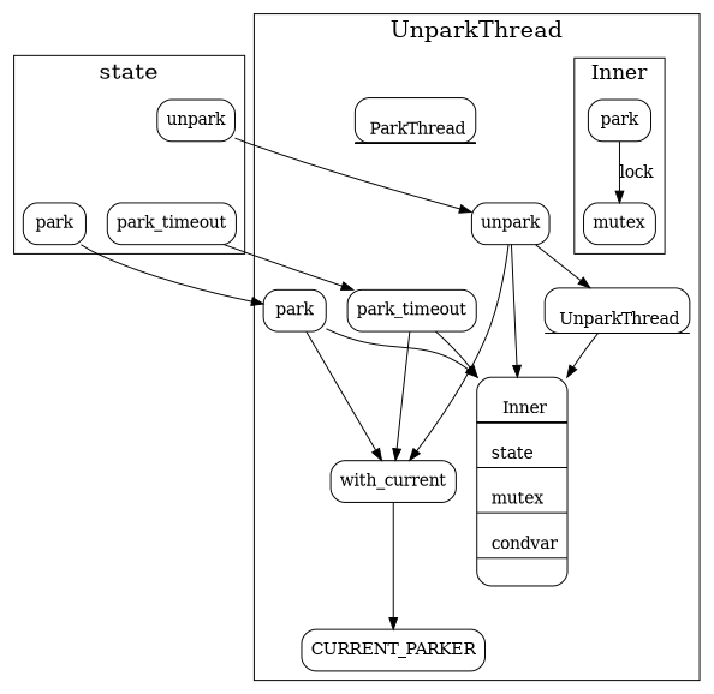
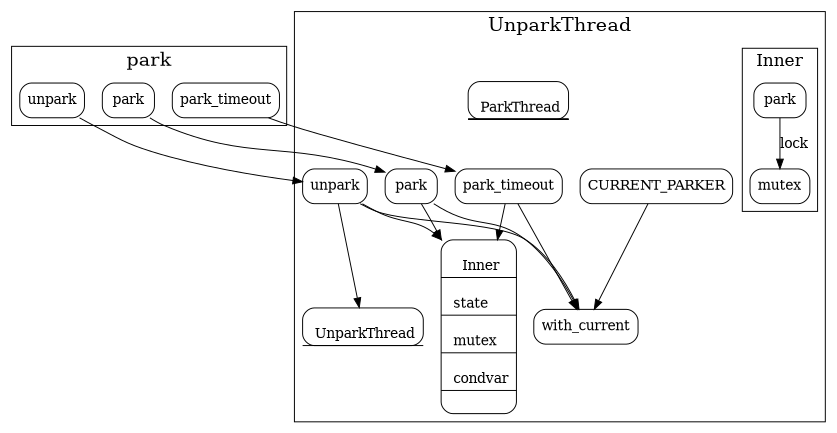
  digraph {
    newrank=true
    rankdir=TD
    node [shape=box style=rounded]
    unpark
    park
    park_timeout
    n4 [label=park]
    mutex
    n6 [label="{\n        Inner|\n        <park> + park \l|\n        <unparker> + unparker\l|\n        <park_timeout> + park_timeout \l|\n        state\l|\n        mutex\l|\n        condvar\l|\n      }" shape=record]
    n7 [label="{\n        ParkThread |\n        <with_current> + with_current \l|\n        <park> + park \l|\n        <park_timeout> + park \l|\n        <unpark> + unpark \l|\n        <unparker> unparker \l\n      }" shape=record]
    n8 [label=park]
    n9 [label=with_current]
    n10 [label=park_timeout]
    n11 [label=unpark]
    n12 [label="{\n        UnparkThread|\n        <inner> inner \l\n      }" shape=record]
    CURRENT_PARKER
    subgraph cluster_1 {
      fontsize=20
-     label=state
+     label=park
      unpark
      park
      park_timeout
    }
    subgraph cluster_2 {
      fontsize=20
      label=UnparkThread
      n6
      n7
      n8
      n9
      n10
      n11
      n12
      CURRENT_PARKER
      subgraph cluster_3 {
        fontsize=18
        label=Inner
        n4
        mutex
      }
    }
    unpark -> n11
    park -> n8
    park_timeout -> n10
    n4 -> mutex [label=lock]
    n8 -> n6 [headport=park]
    n8 -> n9
-   n9 -> CURRENT_PARKER
+   CURRENT_PARKER -> n9
    n10 -> n6 [headport=park_timeout]
    n10 -> n9
    n11 -> n6 [headport=unparker]
    n11 -> n9
    n11 -> n12
-   n12 -> n6 [headport=unparker tailport=inner]
  }
